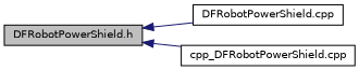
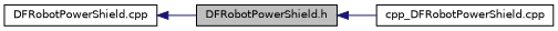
  digraph {
    rankdir=LR
    node [color=black fillcolor=white fontname=Helvetica fontsize=10 shape=record style=filled]
    edge [color=midnightblue dir=back fontname=Helvetica fontsize=10 labelfontname=Helvetica labelfontsize=10 style=solid]
    n1 [fillcolor=grey75 fontcolor=black height=0.2 label="DFRobotPowerShield.h" width=0.4]
    n2 [height=0.2 label="DFRobotPowerShield.cpp" width=0.4]
    n3 [height=0.2 label="cpp_DFRobotPowerShield.cpp" width=0.4]
-   n1 -> n2
+   n2 -> n1
    n1 -> n3
  }
